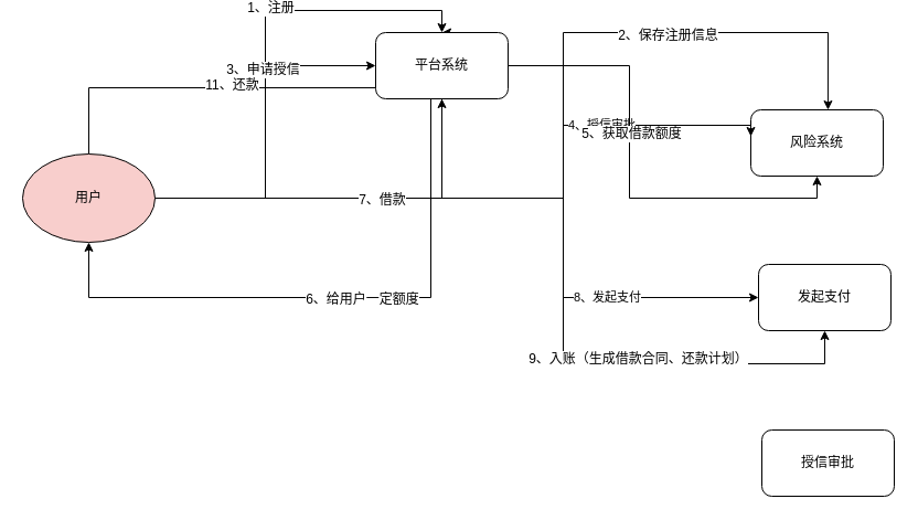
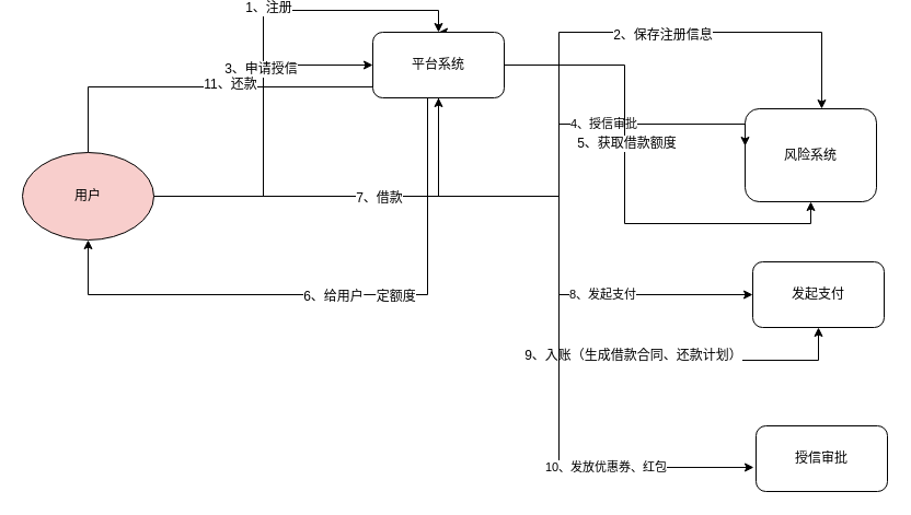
  <mxCell id="0" />
  <mxCell id="1" parent="0" />
  <mxCell id="2" style="edgeStyle=orthogonalEdgeStyle;rounded=0;orthogonalLoop=1;jettySize=auto;html=1;entryX=0.5;entryY=0;entryDx=0;entryDy=0;" edge="1" parent="1" source="10" target="24"><mxGeometry relative="1" as="geometry" /></mxCell>
  <mxCell id="3" value="1、注册" style="text;html=1;resizable=0;points=[];align=center;verticalAlign=middle;labelBackgroundColor=#ffffff;" vertex="1" connectable="0" parent="2"><mxGeometry x="0.216" y="3" relative="1" as="geometry"><mxPoint as="offset" /></mxGeometry></mxCell>
  <mxCell id="4" style="edgeStyle=orthogonalEdgeStyle;rounded=0;orthogonalLoop=1;jettySize=auto;html=1;entryX=0;entryY=0.5;entryDx=0;entryDy=0;" edge="1" parent="1" source="10" target="24"><mxGeometry relative="1" as="geometry" /></mxCell>
  <mxCell id="5" value="3、申请授信" style="text;html=1;resizable=0;points=[];align=center;verticalAlign=middle;labelBackgroundColor=#ffffff;" vertex="1" connectable="0" parent="4"><mxGeometry x="0.354" y="3" relative="1" as="geometry"><mxPoint as="offset" /></mxGeometry></mxCell>
  <mxCell id="6" style="edgeStyle=orthogonalEdgeStyle;rounded=0;orthogonalLoop=1;jettySize=auto;html=1;entryX=0.5;entryY=1;entryDx=0;entryDy=0;" edge="1" parent="1" source="10" target="24"><mxGeometry relative="1" as="geometry" /></mxCell>
  <mxCell id="7" value="7、借款" style="text;html=1;resizable=0;points=[];align=center;verticalAlign=middle;labelBackgroundColor=#ffffff;" vertex="1" connectable="0" parent="6"><mxGeometry x="0.171" y="-1" relative="1" as="geometry"><mxPoint as="offset" /></mxGeometry></mxCell>
  <mxCell id="8" style="edgeStyle=orthogonalEdgeStyle;rounded=0;orthogonalLoop=1;jettySize=auto;html=1;entryX=0.5;entryY=0;entryDx=0;entryDy=0;exitX=0.5;exitY=0;exitDx=0;exitDy=0;" edge="1" parent="1" source="10" target="24"><mxGeometry relative="1" as="geometry"><mxPoint x="430" y="40" as="sourcePoint" /><Array as="points"><mxPoint x="80" y="70" /><mxPoint x="420" y="70" /></Array></mxGeometry></mxCell>
  <mxCell id="9" value="11、还款" style="text;html=1;resizable=0;points=[];align=center;verticalAlign=middle;labelBackgroundColor=#ffffff;" vertex="1" connectable="0" parent="8"><mxGeometry x="-0.196" y="3" relative="1" as="geometry"><mxPoint as="offset" /></mxGeometry></mxCell>
  <mxCell id="10" value="用户" style="ellipse;whiteSpace=wrap;html=1;fillColor=#f8cecc;" vertex="1" parent="1"><mxGeometry x="20" y="130" width="120" height="80" as="geometry" /></mxCell>
- <mxCell id="11" value="风险系统" style="rounded=1;whiteSpace=wrap;html=1;" vertex="1" parent="1"><mxGeometry x="680" y="90" width="120" height="60" as="geometry" /></mxCell>
+ <mxCell id="11" value="风险系统" style="rounded=1;whiteSpace=wrap;html=1;" vertex="1" parent="1"><mxGeometry x="680" y="90" width="120" height="85" as="geometry" /></mxCell>
  <mxCell id="12" value="发起支付" style="rounded=1;whiteSpace=wrap;html=1;" vertex="1" parent="1"><mxGeometry x="687" y="230" width="120" height="60" as="geometry" /></mxCell>
  <mxCell id="13" style="edgeStyle=orthogonalEdgeStyle;rounded=0;orthogonalLoop=1;jettySize=auto;html=1;exitX=0.25;exitY=1;exitDx=0;exitDy=0;entryX=0.5;entryY=1;entryDx=0;entryDy=0;" edge="1" parent="1" source="24" target="10"><mxGeometry relative="1" as="geometry"><mxPoint x="560" y="330" as="targetPoint" /><Array as="points"><mxPoint x="390" y="260" /><mxPoint x="80" y="260" /></Array></mxGeometry></mxCell>
  <mxCell id="14" value="6、给用户一定额度" style="text;html=1;resizable=0;points=[];align=center;verticalAlign=middle;labelBackgroundColor=#ffffff;" vertex="1" connectable="0" parent="13"><mxGeometry x="-0.061" y="1" relative="1" as="geometry"><mxPoint as="offset" /></mxGeometry></mxCell>
  <mxCell id="15" style="edgeStyle=orthogonalEdgeStyle;rounded=0;orthogonalLoop=1;jettySize=auto;html=1;entryX=0.583;entryY=0;entryDx=0;entryDy=0;entryPerimeter=0;" edge="1" parent="1" source="24" target="11"><mxGeometry relative="1" as="geometry"><Array as="points"><mxPoint x="510" y="170" /><mxPoint x="510" y="20" /><mxPoint x="750" y="20" /></Array></mxGeometry></mxCell>
  <mxCell id="16" value="2、保存注册信息" style="text;html=1;resizable=0;points=[];align=center;verticalAlign=middle;labelBackgroundColor=#ffffff;" vertex="1" connectable="0" parent="15"><mxGeometry x="0.345" y="-2" relative="1" as="geometry"><mxPoint as="offset" /></mxGeometry></mxCell>
  <mxCell id="17" value="4、授信审批" style="edgeStyle=orthogonalEdgeStyle;rounded=0;orthogonalLoop=1;jettySize=auto;html=1;entryX=0;entryY=0.4;entryDx=0;entryDy=0;entryPerimeter=0;" edge="1" parent="1" source="24" target="11"><mxGeometry x="0.348" relative="1" as="geometry"><Array as="points"><mxPoint x="510" y="170" /><mxPoint x="510" y="104" /></Array><mxPoint as="offset" /></mxGeometry></mxCell>
  <mxCell id="18" style="edgeStyle=orthogonalEdgeStyle;rounded=0;orthogonalLoop=1;jettySize=auto;html=1;entryX=0.5;entryY=1;entryDx=0;entryDy=0;" edge="1" parent="1" source="24" target="12"><mxGeometry relative="1" as="geometry"><Array as="points"><mxPoint x="510" y="170" /><mxPoint x="510" y="320" /><mxPoint x="747" y="320" /></Array></mxGeometry></mxCell>
  <mxCell id="19" value="9、入账（生成借款合同、还款计划）" style="text;html=1;resizable=0;points=[];align=center;verticalAlign=middle;labelBackgroundColor=#ffffff;" vertex="1" connectable="0" parent="18"><mxGeometry x="0.105" y="4" relative="1" as="geometry"><mxPoint x="63" y="4" as="offset" /></mxGeometry></mxCell>
  <mxCell id="20" style="edgeStyle=orthogonalEdgeStyle;rounded=0;orthogonalLoop=1;jettySize=auto;html=1;entryX=0.5;entryY=1;entryDx=0;entryDy=0;" edge="1" parent="1" source="24" target="11"><mxGeometry relative="1" as="geometry" /></mxCell>
  <mxCell id="21" value="5、获取借款额度" style="text;html=1;resizable=0;points=[];align=center;verticalAlign=middle;labelBackgroundColor=#ffffff;" vertex="1" connectable="0" parent="20"><mxGeometry x="-0.186" y="1" relative="1" as="geometry"><mxPoint as="offset" /></mxGeometry></mxCell>
  <mxCell id="22" value="8、发起支付" style="edgeStyle=orthogonalEdgeStyle;rounded=0;orthogonalLoop=1;jettySize=auto;html=1;entryX=0;entryY=0.5;entryDx=0;entryDy=0;" edge="1" parent="1" source="24" target="12"><mxGeometry x="0.414" relative="1" as="geometry"><Array as="points"><mxPoint x="510" y="170" /><mxPoint x="510" y="260" /></Array><mxPoint as="offset" /></mxGeometry></mxCell>
+ <mxCell id="23" value="10、发放优惠券、红包" style="edgeStyle=orthogonalEdgeStyle;rounded=0;orthogonalLoop=1;jettySize=auto;html=1;entryX=-0.017;entryY=0.633;entryDx=0;entryDy=0;entryPerimeter=0;" edge="1" parent="1" source="24" target="25"><mxGeometry x="0.57" relative="1" as="geometry"><Array as="points"><mxPoint x="510" y="170" /><mxPoint x="510" y="418" /></Array><mxPoint as="offset" /></mxGeometry></mxCell>
  <mxCell id="24" value="平台系统" style="rounded=1;whiteSpace=wrap;html=1;" vertex="1" parent="1"><mxGeometry x="340" y="20" width="120" height="60" as="geometry" /></mxCell>
  <mxCell id="25" value="授信审批" style="rounded=1;whiteSpace=wrap;html=1;" vertex="1" parent="1"><mxGeometry x="690" y="380" width="120" height="60" as="geometry" /></mxCell>
